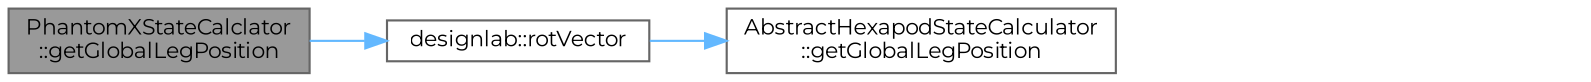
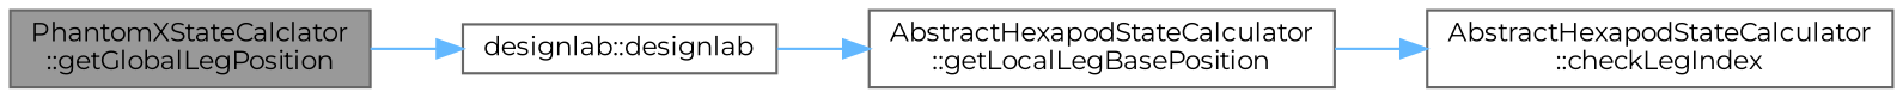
  digraph {
    fontname=Montserrat
    rankdir=LR
    node [color=grey40 fillcolor=white fontname=Montserrat fontsize=10 shape=box style=filled]
    edge [color=steelblue1 fontname=Montserrat fontsize=10 labelfontname=Helvetica labelfontsize=10 style=solid]
    n1 [color=gray40 fillcolor=grey60 fontcolor=black height=0.2 label="PhantomXStateCalclator\l::getGlobalLegPosition" width=0.4]
-   n2 [height=0.2 label="designlab::rotVector" width=0.4]
-   n3 [height=0.2 label="AbstractHexapodStateCalculator\l::getGlobalLegPosition" width=0.4]
+   n2 [height=0.2 label="designlab::designlab" width=0.4]
+   n3 [height=0.2 label="AbstractHexapodStateCalculator\l::getLocalLegBasePosition" width=0.4]
+   n4 [height=0.2 label="AbstractHexapodStateCalculator\l::checkLegIndex" width=0.4]
    n1 -> n2
    n2 -> n3
+   n3 -> n4
  }
